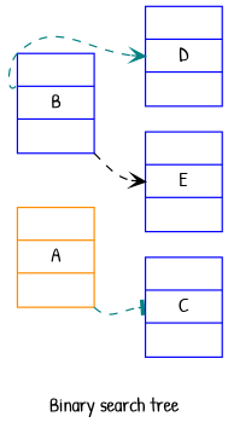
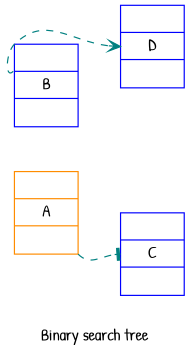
  digraph {
    fontname="Patrick Hand"
    label="Binary search tree"
    rankdir=LR
    node [color=blue fontname="Patrick Hand" shape=record]
    edge [arrowhead=vee color=teal fontname="Patrick Hand" headport=f1 style=dashed tailport="f2:se"]
    n1 [color=darkorange label="<f0> | <f1> A |<f2> "]
    n2 [label="<f0> | <f1> C |<f2> "]
    n3 [label="<f0> | <f1> B |<f2> "]
    n4 [label="<f0> | <f1> D |<f2> "]
-   n5 [label="<f0> | <f1> E |<f2> "]
    n1 -> n2 [arrowhead=tee]
    n3 -> n4 [tailport="f0:sw"]
-   n3 -> n5 [color=black]
  }
